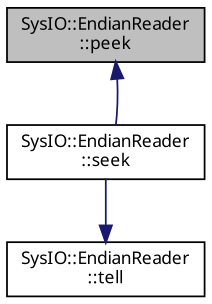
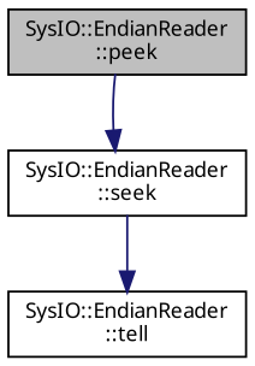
  digraph {
    fontname="Noto Sans"
    rankdir=TB
    node [color=black fillcolor=white fontname="Noto Sans" fontsize=10 shape=record style=filled]
    edge [color=midnightblue fontname="Noto Sans" fontsize=10 labelfontname=Helvetica labelfontsize=10 style=solid]
    n1 [fillcolor=grey75 fontcolor=black height=0.2 label="SysIO::EndianReader\l::peek" width=0.4]
    n2 [height=0.2 label="SysIO::EndianReader\l::seek" width=0.4]
    n3 [height=0.2 label="SysIO::EndianReader\l::tell" width=0.4]
-   n2 -> n1
+   n1 -> n2
    n2 -> n3
  }
